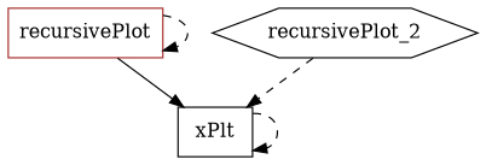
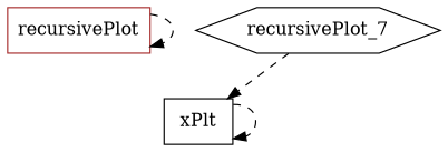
  digraph {
    node [color=black shape=box]
    edge [style=dashed]
    recursivePlot [color=brown]
    xPlt
-   recursivePlot_2 [shape=hexagon]
+   recursivePlot_2 [shape=hexagon label=recursivePlot_7]
    recursivePlot -> recursivePlot
-   recursivePlot -> xPlt [style=solid]
    xPlt -> xPlt
    recursivePlot_2 -> xPlt
  }
